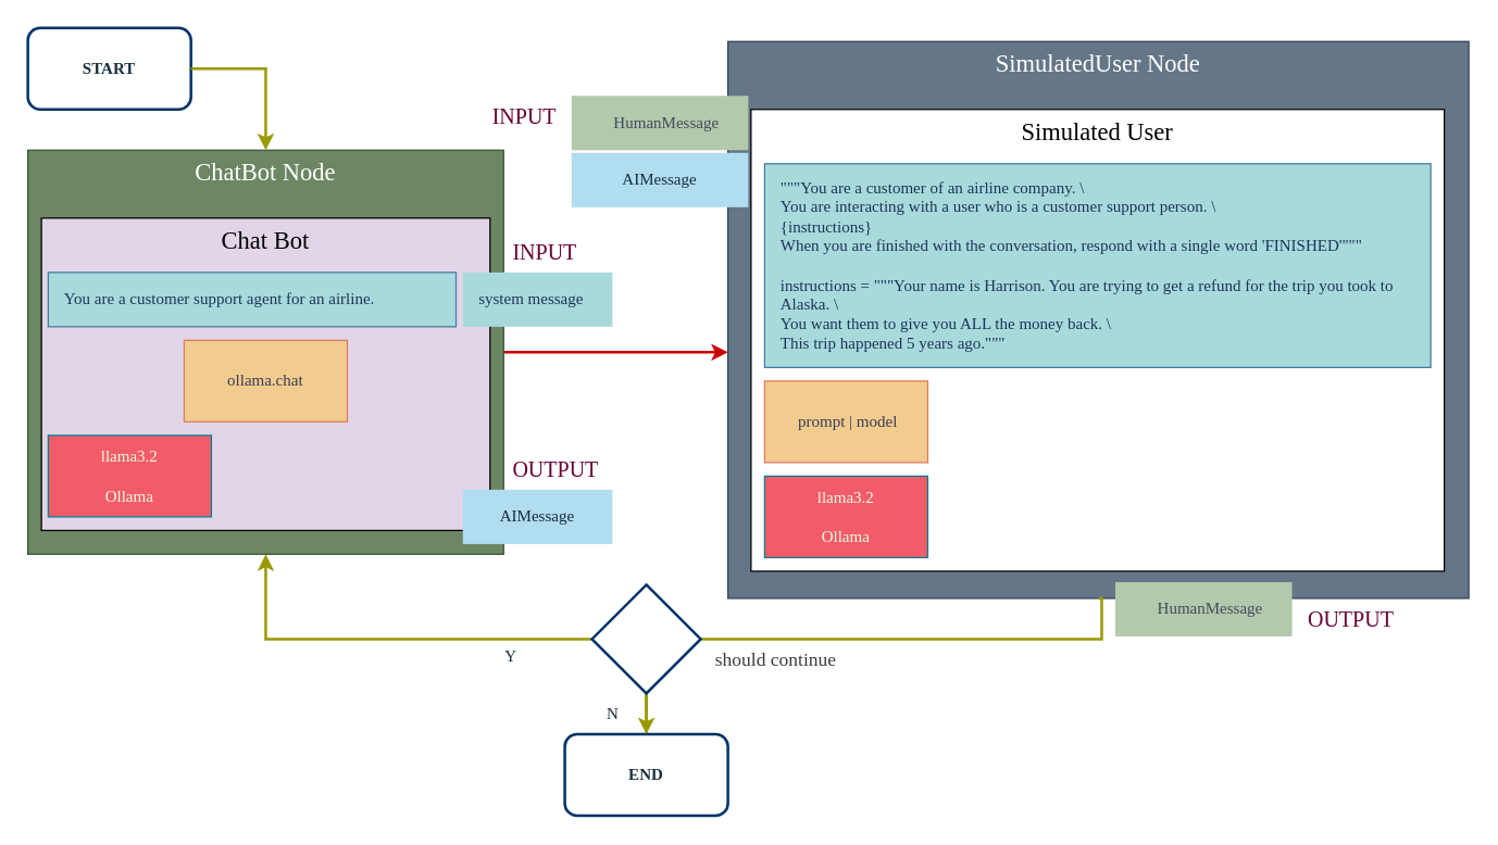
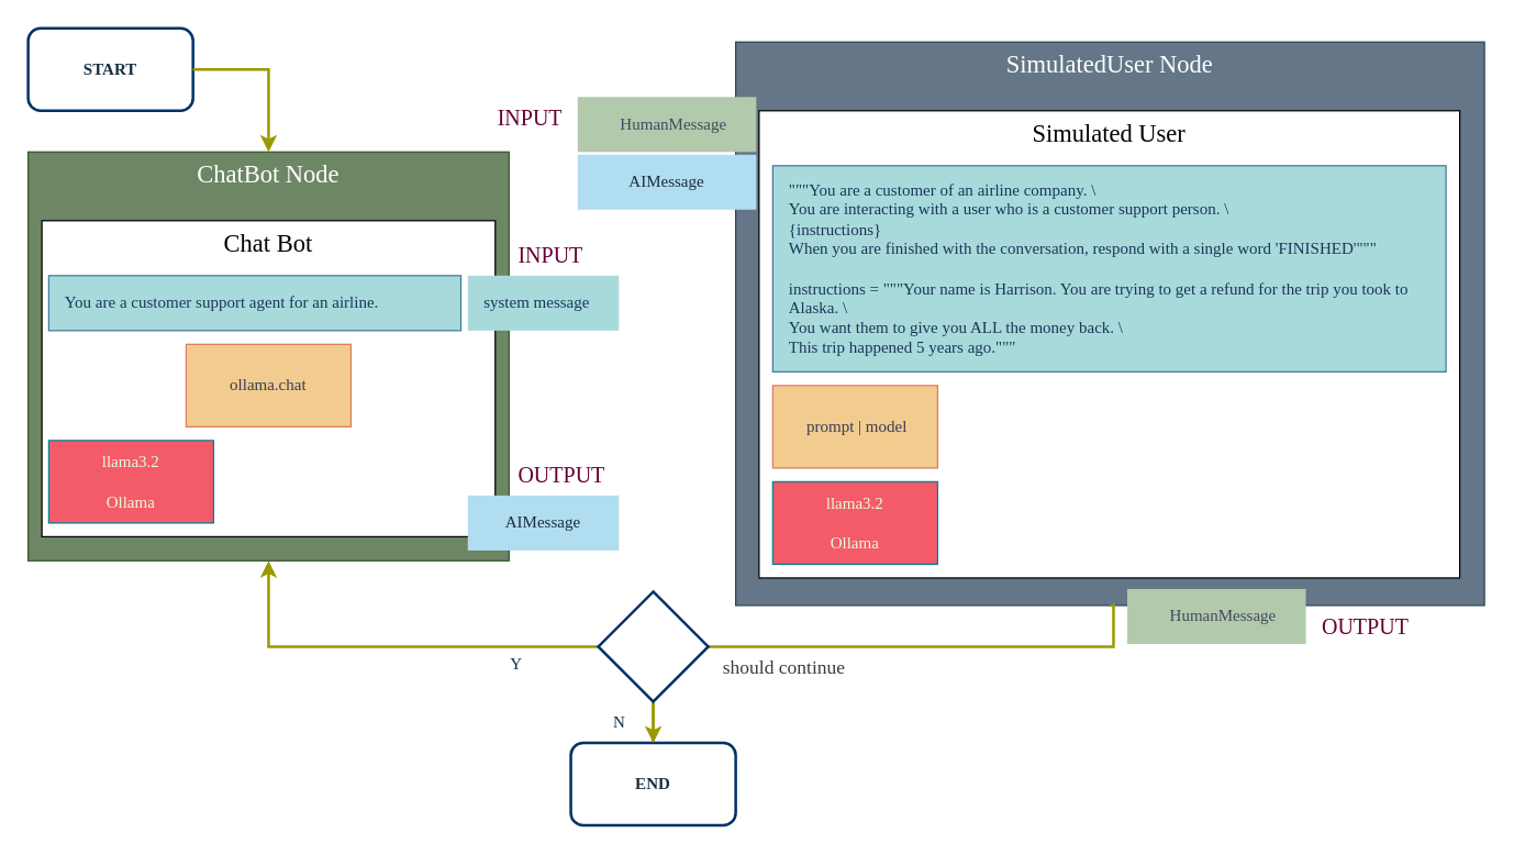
  <mxCell id="0" />
  <mxCell id="1" parent="0" />
  <mxCell id="2" style="edgeStyle=orthogonalEdgeStyle;rounded=0;orthogonalLoop=1;jettySize=auto;html=1;exitX=0.5;exitY=0;exitDx=0;exitDy=0;entryX=0.5;entryY=1;entryDx=0;entryDy=0;strokeColor=#999900;fontColor=#FFFFFF;strokeWidth=2;fontFamily=Poppins;" edge="1" parent="1" source="19" target="5"><mxGeometry relative="1" as="geometry"><Array as="points"><mxPoint x="475" y="470" /><mxPoint x="195" y="470" /></Array></mxGeometry></mxCell>
  <mxCell id="3" value="SimulatedUser Node" style="rounded=0;whiteSpace=wrap;verticalAlign=top;fontSize=18;fontFamily=Poppins;fillColor=#647687;strokeColor=#314354;fontColor=#ffffff;" vertex="1" parent="1"><mxGeometry x="535" y="30" width="545" height="410" as="geometry" /></mxCell>
- <mxCell id="4" style="edgeStyle=orthogonalEdgeStyle;rounded=0;orthogonalLoop=1;jettySize=auto;html=1;exitX=1;exitY=0.5;exitDx=0;exitDy=0;strokeColor=#CC0000;fontColor=#FFFFFF;strokeWidth=2;fontFamily=Poppins;" edge="1" parent="1" source="5" target="3"><mxGeometry relative="1" as="geometry"><mxPoint x="535" y="260" as="targetPoint" /><Array as="points"><mxPoint x="500" y="259" /><mxPoint x="500" y="259" /></Array></mxGeometry></mxCell>
  <mxCell id="5" value="ChatBot Node" style="rounded=0;whiteSpace=wrap;verticalAlign=top;fontSize=18;fontFamily=Poppins;fillColor=#6d8764;fontColor=#ffffff;strokeColor=#3A5431;" vertex="1" parent="1"><mxGeometry x="20" y="110" width="350" height="297.5" as="geometry" /></mxCell>
- <mxCell id="6" value="Chat Bot" style="rounded=0;whiteSpace=wrap;verticalAlign=top;fontSize=18;fontFamily=Poppins;fillColor=#e1d5e7;" vertex="1" parent="1"><mxGeometry x="30" y="160" width="330" height="230" as="geometry" /></mxCell>
+ <mxCell id="6" value="Chat Bot" style="rounded=0;whiteSpace=wrap;verticalAlign=top;fontSize=18;fontFamily=Poppins;" vertex="1" parent="1"><mxGeometry x="30" y="160" width="330" height="230" as="geometry" /></mxCell>
  <mxCell id="7" value="ollama.chat" style="rounded=0;whiteSpace=wrap;html=1;labelBackgroundColor=none;fillColor=#F2CC8F;strokeColor=#E07A5F;fontColor=#393C56;fontFamily=Poppins;" vertex="1" parent="1"><mxGeometry x="135" y="250" width="120" height="60" as="geometry" /></mxCell>
  <mxCell id="8" value="You are a customer support agent for an airline." style="rounded=0;whiteSpace=wrap;labelBackgroundColor=none;fillColor=#A8DADC;strokeColor=#457B9D;fontColor=#1D3557;align=left;spacingLeft=10;fontFamily=Poppins;" vertex="1" parent="1"><mxGeometry x="35" y="200" width="300" height="40" as="geometry" /></mxCell>
  <mxCell id="9" value="llama3.2&#10;&#10;Ollama" style="rounded=0;whiteSpace=wrap;labelBackgroundColor=none;fillColor=#F45B69;strokeColor=#028090;fontColor=#E4FDE1;fontFamily=Poppins;" vertex="1" parent="1"><mxGeometry x="35" y="320" width="120" height="60" as="geometry" /></mxCell>
  <mxCell id="10" value="Simulated User" style="rounded=0;whiteSpace=wrap;verticalAlign=top;fontSize=18;fontFamily=Poppins;" vertex="1" parent="1"><mxGeometry x="552" y="80" width="510" height="340" as="geometry" /></mxCell>
  <mxCell id="11" value="&quot;&quot;&quot;You are a customer of an airline company. \&#10;You are interacting with a user who is a customer support person. \&#10;{instructions}&#10;When you are finished with the conversation, respond with a single word 'FINISHED'&quot;&quot;&quot;&#10;&#10;instructions = &quot;&quot;&quot;Your name is Harrison. You are trying to get a refund for the trip you took to Alaska. \&#10;You want them to give you ALL the money back. \&#10;This trip happened 5 years ago.&quot;&quot;&quot;" style="rounded=0;whiteSpace=wrap;labelBackgroundColor=none;fillColor=#A8DADC;strokeColor=#457B9D;fontColor=#1D3557;align=left;spacingLeft=10;fontFamily=Poppins;" vertex="1" parent="1"><mxGeometry x="562" y="120" width="490" height="150" as="geometry" /></mxCell>
  <mxCell id="12" value="llama3.2&#10;&#10;Ollama" style="rounded=0;whiteSpace=wrap;labelBackgroundColor=none;fillColor=#F45B69;strokeColor=#028090;fontColor=#E4FDE1;fontFamily=Poppins;" vertex="1" parent="1"><mxGeometry x="562" y="350" width="120" height="60" as="geometry" /></mxCell>
  <mxCell id="13" value=" prompt | model" style="rounded=0;whiteSpace=wrap;labelBackgroundColor=none;fillColor=#F2CC8F;strokeColor=#E07A5F;fontColor=#393C56;fontFamily=Poppins;" vertex="1" parent="1"><mxGeometry x="562" y="280" width="120" height="60" as="geometry" /></mxCell>
  <mxCell id="14" value="AIMessage" style="rounded=0;whiteSpace=wrap;strokeColor=none;fontColor=#182E3E;fillColor=#B1DDF0;labelBackgroundColor=none;fontFamily=Poppins;" vertex="1" parent="1"><mxGeometry x="340" y="360" width="110" height="40" as="geometry" /></mxCell>
  <mxCell id="15" value="system message" style="rounded=0;whiteSpace=wrap;labelBackgroundColor=none;fillColor=#A8DADC;strokeColor=none;fontColor=#1D3557;align=left;spacingLeft=10;fontFamily=Poppins;" vertex="1" parent="1"><mxGeometry x="340" y="200" width="110" height="40" as="geometry" /></mxCell>
  <mxCell id="16" value="HumanMessage" style="rounded=0;whiteSpace=wrap;strokeColor=none;fontColor=#46495D;fillColor=#B2C9AB;labelBackgroundColor=none;align=center;spacingLeft=10;fontFamily=Poppins;" vertex="1" parent="1"><mxGeometry x="420" y="70" width="130" height="40" as="geometry" /></mxCell>
  <mxCell id="17" value="AIMessage" style="rounded=0;whiteSpace=wrap;strokeColor=none;fontColor=#182E3E;fillColor=#B1DDF0;labelBackgroundColor=none;fontFamily=Poppins;" vertex="1" parent="1"><mxGeometry x="420" y="112" width="130" height="40" as="geometry" /></mxCell>
  <mxCell id="18" value="&lt;div style=&quot;color: rgb(59, 59, 59); background-color: rgb(255, 255, 255); line-height: 19px; white-space-collapse: preserve;&quot;&gt;should continue&lt;/div&gt;" style="text;html=1;align=center;verticalAlign=middle;resizable=0;points=[];autosize=1;strokeColor=none;fillColor=none;fontColor=#182E3E;fontSize=14;fontFamily=Poppins;" vertex="1" parent="1"><mxGeometry x="505" y="470" width="130" height="30" as="geometry" /></mxCell>
  <mxCell id="19" value="END" style="rounded=1;whiteSpace=wrap;html=1;strokeColor=#003366;fontColor=#182E3E;fillColor=default;fontFamily=Poppins;strokeWidth=2;fontStyle=1" vertex="1" parent="1"><mxGeometry x="415" y="540" width="120" height="60" as="geometry" /></mxCell>
  <mxCell id="20" value="" style="edgeStyle=orthogonalEdgeStyle;rounded=0;orthogonalLoop=1;jettySize=auto;html=1;exitX=0.5;exitY=1;exitDx=0;exitDy=0;entryX=0.5;entryY=0;entryDx=0;entryDy=0;strokeColor=#999900;fontColor=#FFFFFF;strokeWidth=2;fontFamily=Poppins;" edge="1" parent="1" source="3" target="19"><mxGeometry relative="1" as="geometry"><mxPoint x="830" y="440" as="sourcePoint" /><mxPoint x="210" y="408" as="targetPoint" /><Array as="points"><mxPoint x="810" y="470" /><mxPoint x="475" y="470" /></Array></mxGeometry></mxCell>
  <mxCell id="21" value="" style="rhombus;whiteSpace=wrap;html=1;strokeColor=#003366;fontColor=#182E3E;fillColor=default;strokeWidth=2;fontStyle=1;fontFamily=Poppins;" vertex="1" parent="1"><mxGeometry x="435" y="430" width="80" height="80" as="geometry" /></mxCell>
  <mxCell id="22" value="Y" style="text;html=1;align=center;verticalAlign=middle;resizable=0;points=[];autosize=1;strokeColor=none;fillColor=none;fontColor=#182E3E;fontFamily=Poppins;" vertex="1" parent="1"><mxGeometry x="360" y="468" width="30" height="30" as="geometry" /></mxCell>
  <mxCell id="23" value="N" style="text;html=1;align=center;verticalAlign=middle;resizable=0;points=[];autosize=1;strokeColor=none;fillColor=none;fontColor=#182E3E;fontFamily=Poppins;" vertex="1" parent="1"><mxGeometry x="435" y="510" width="30" height="30" as="geometry" /></mxCell>
  <mxCell id="24" value="HumanMessage" style="rounded=0;whiteSpace=wrap;strokeColor=none;fontColor=#46495D;fillColor=#B2C9AB;labelBackgroundColor=none;align=center;spacingLeft=10;fontFamily=Poppins;" vertex="1" parent="1"><mxGeometry x="820" y="428" width="130" height="40" as="geometry" /></mxCell>
  <mxCell id="25" value="INPUT" style="text;html=1;align=left;verticalAlign=middle;resizable=0;points=[];autosize=1;strokeColor=none;fillColor=none;fontColor=#660033;fontFamily=Poppins;fontSize=16;" vertex="1" parent="1"><mxGeometry x="375" y="170" width="70" height="30" as="geometry" /></mxCell>
  <mxCell id="26" value="OUTPUT" style="text;html=1;align=left;verticalAlign=middle;resizable=0;points=[];autosize=1;strokeColor=none;fillColor=none;fontColor=#660033;fontFamily=Poppins;fontSize=16;" vertex="1" parent="1"><mxGeometry x="375" y="330" width="90" height="30" as="geometry" /></mxCell>
  <mxCell id="27" value="INPUT" style="text;html=1;align=left;verticalAlign=middle;resizable=0;points=[];autosize=1;strokeColor=none;fillColor=none;fontColor=#660033;fontFamily=Poppins;fontSize=16;" vertex="1" parent="1"><mxGeometry x="360" y="70" width="70" height="30" as="geometry" /></mxCell>
  <mxCell id="28" value="OUTPUT" style="text;html=1;align=left;verticalAlign=middle;resizable=0;points=[];autosize=1;strokeColor=none;fillColor=none;fontColor=#660033;fontFamily=Poppins;fontSize=16;" vertex="1" parent="1"><mxGeometry x="960" y="440" width="90" height="30" as="geometry" /></mxCell>
  <mxCell id="29" value="START" style="rounded=1;whiteSpace=wrap;html=1;strokeColor=#003366;fontColor=#182E3E;fillColor=default;fontFamily=Poppins;strokeWidth=2;fontStyle=1" vertex="1" parent="1"><mxGeometry x="20" y="20" width="120" height="60" as="geometry" /></mxCell>
  <mxCell id="30" style="edgeStyle=orthogonalEdgeStyle;rounded=0;orthogonalLoop=1;jettySize=auto;html=1;exitX=1;exitY=0.5;exitDx=0;exitDy=0;entryX=0.5;entryY=0;entryDx=0;entryDy=0;strokeColor=#999900;fontColor=#FFFFFF;strokeWidth=2;fontFamily=Poppins;" edge="1" parent="1" source="29" target="5"><mxGeometry relative="1" as="geometry"><Array as="points"><mxPoint x="195" y="50" /></Array><mxPoint x="485" y="550" as="sourcePoint" /><mxPoint x="205" y="418" as="targetPoint" /></mxGeometry></mxCell>
